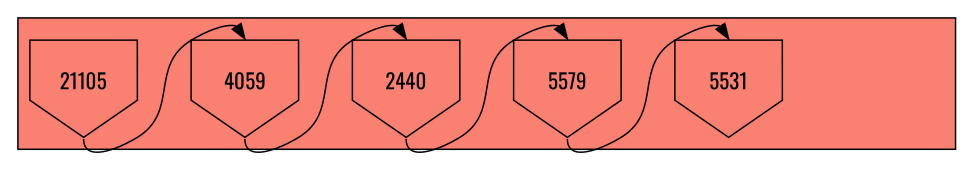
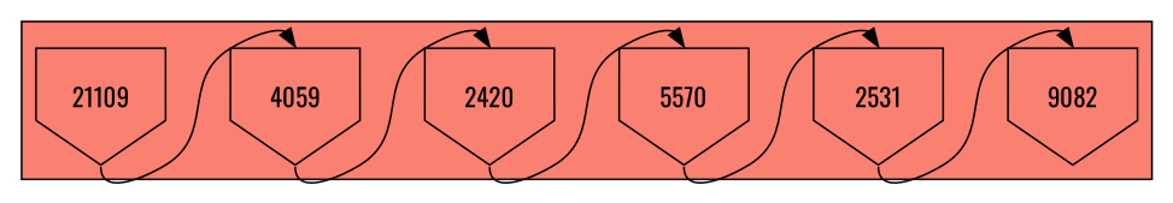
  digraph {
    fontname=Oswald
    rankdir=LR
    node [fontname=Oswald shape=invhouse]
    edge [fontname=Oswald headport=n tailport=s]
-   21105 [height=1 width=1]
+   21105 [height=1 width=1 label=21109]
    n2 [height=1 label=4059 width=1]
-   2420 [height=1 width=1 label=2440]
-   5579 [height=1 width=1]
-   2531 [height=1 width=1 label=5531]
+   2420 [height=1 width=1]
+   5579 [height=1 width=1 label=5570]
+   2531 [height=1 width=1]
+   9082 [height=1 width=1]
    subgraph cluster_1 {
      fillcolor=salmon
      style=filled
      21105
      n2
      2420
      5579
      2531
+     9082
    }
    21105 -> n2
    n2 -> 2420
    2420 -> 5579
    5579 -> 2531
+   2531 -> 9082
  }
